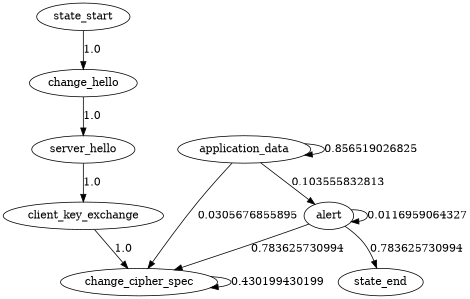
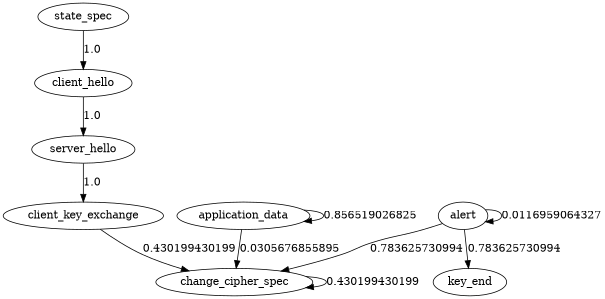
  digraph {
-   state_start
-   client_hello [label=change_hello]
+   state_start [label=state_spec]
+   client_hello
    server_hello
    client_key_exchange
    change_cipher_spec
    application_data
    alert
-   state_end
+   state_end [label=key_end]
    state_start -> client_hello [label=1.0]
    client_hello -> server_hello [label=1.0]
    server_hello -> client_key_exchange [label=1.0]
-   client_key_exchange -> change_cipher_spec [label=1.0]
+   client_key_exchange -> change_cipher_spec [label=0.430199430199]
    change_cipher_spec -> change_cipher_spec [label=0.430199430199]
    application_data -> change_cipher_spec [label=0.0305676855895]
    application_data -> application_data [label=0.856519026825]
-   application_data -> alert [label=0.103555832813]
    alert -> change_cipher_spec [label=0.783625730994]
    alert -> alert [label=0.0116959064327]
    alert -> state_end [label=0.783625730994]
  }
